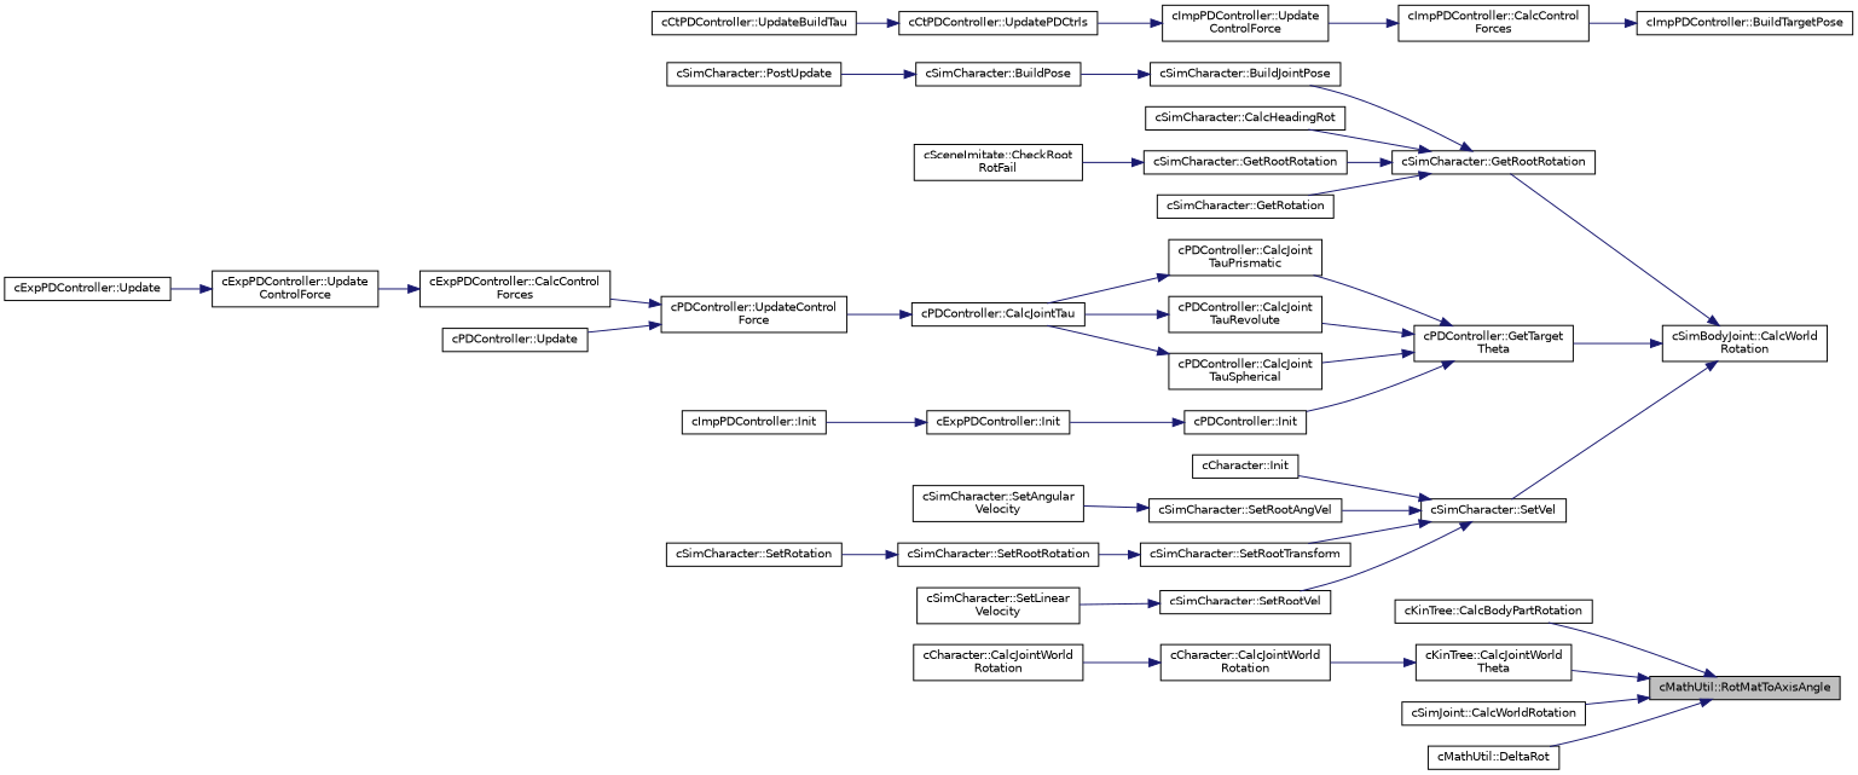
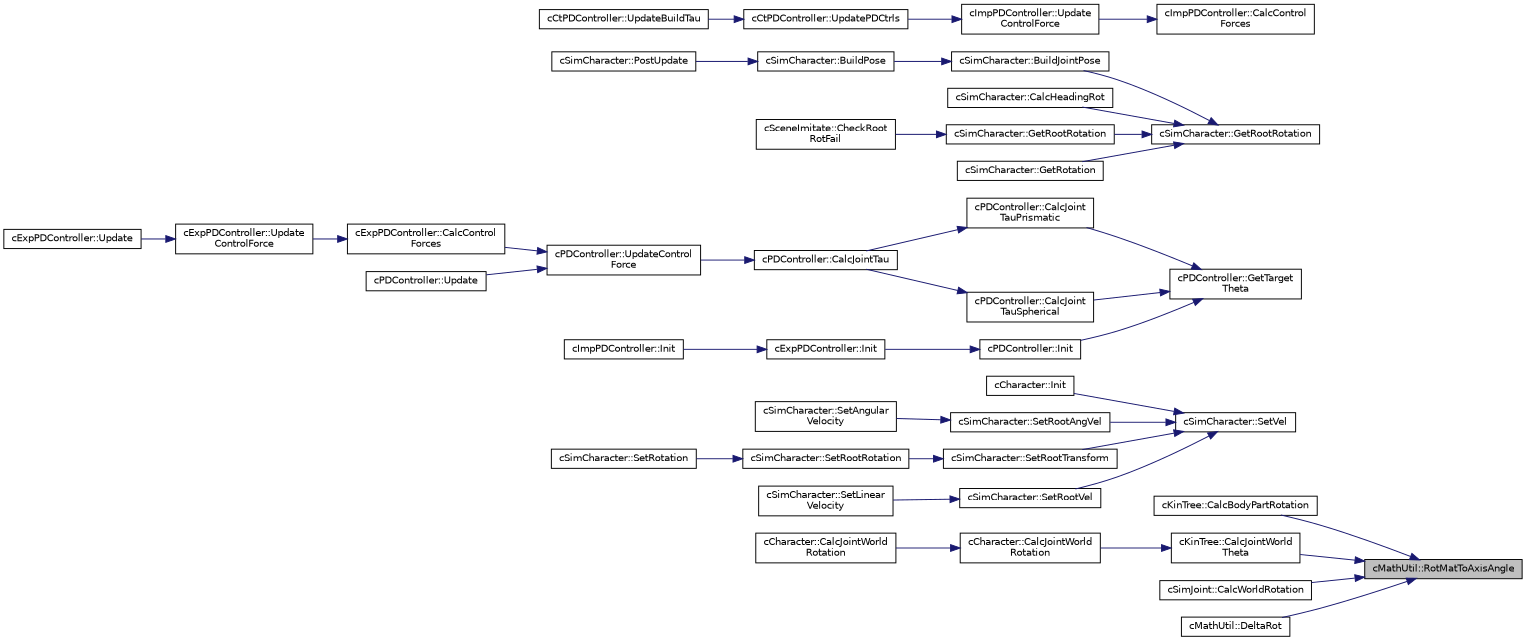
  digraph {
    rankdir=RL
    node [color=black fillcolor=white fontname=Helvetica fontsize=10 shape=record style=filled]
    edge [color=midnightblue dir=back fontname=Helvetica fontsize=10 labelfontname=Helvetica labelfontsize=10 style=solid]
    n1 [fillcolor=grey75 fontcolor=black height=0.2 label="cMathUtil::RotMatToAxisAngle" width=0.4]
    n2 [height=0.2 label="cKinTree::CalcBodyPartRotation" width=0.4]
    n3 [height=0.2 label="cKinTree::CalcJointWorld\lTheta" width=0.4]
    n4 [height=0.2 label="cSimJoint::CalcWorldRotation" width=0.4]
    n5 [height=0.2 label="cMathUtil::DeltaRot" width=0.4]
    n6 [height=0.2 label="cCharacter::CalcJointWorld\lRotation" width=0.4]
-   n7 [height=0.2 label="cSimBodyJoint::CalcWorld\lRotation" width=0.4]
    n8 [height=0.2 label="cSimCharacter::GetRootRotation" width=0.4]
    n9 [height=0.2 label="cPDController::GetTarget\lTheta" width=0.4]
    n10 [height=0.2 label="cSimCharacter::SetVel" width=0.4]
    n11 [height=0.2 label="cCharacter::CalcJointWorld\lRotation" width=0.4]
    n12 [height=0.2 label="cSimCharacter::BuildJointPose" width=0.4]
    n13 [height=0.2 label="cSimCharacter::CalcHeadingRot" width=0.4]
    n14 [height=0.2 label="cSimCharacter::GetRootRotation" width=0.4]
    n15 [height=0.2 label="cSimCharacter::GetRotation" width=0.4]
    n16 [height=0.2 label="cPDController::CalcJoint\lTauPrismatic" width=0.4]
-   n17 [height=0.2 label="cPDController::CalcJoint\lTauRevolute" width=0.4]
    n18 [height=0.2 label="cPDController::CalcJoint\lTauSpherical" width=0.4]
    n19 [height=0.2 label="cPDController::Init" width=0.4]
    n20 [height=0.2 label="cCharacter::Init" width=0.4]
    n21 [height=0.2 label="cSimCharacter::SetRootAngVel" width=0.4]
    n22 [height=0.2 label="cSimCharacter::SetRootTransform" width=0.4]
    n23 [height=0.2 label="cSimCharacter::SetRootVel" width=0.4]
    n24 [height=0.2 label="cSimCharacter::BuildPose" width=0.4]
    n25 [height=0.2 label="cSceneImitate::CheckRoot\lRotFail" width=0.4]
    n26 [height=0.2 label="cSimCharacter::PostUpdate" width=0.4]
-   n27 [height=0.2 label="cImpPDController::BuildTargetPose" width=0.4]
    n28 [height=0.2 label="cImpPDController::CalcControl\lForces" width=0.4]
    n29 [height=0.2 label="cPDController::CalcJointTau" width=0.4]
    n30 [height=0.2 label="cExpPDController::Init" width=0.4]
    n31 [height=0.2 label="cImpPDController::Update\lControlForce" width=0.4]
    n32 [height=0.2 label="cCtPDController::UpdatePDCtrls" width=0.4]
    n33 [height=0.2 label="cCtPDController::UpdateBuildTau" width=0.4]
    n34 [height=0.2 label="cPDController::UpdateControl\lForce" width=0.4]
    n35 [height=0.2 label="cExpPDController::CalcControl\lForces" width=0.4]
    n36 [height=0.2 label="cPDController::Update" width=0.4]
    n37 [height=0.2 label="cExpPDController::Update\lControlForce" width=0.4]
    n38 [height=0.2 label="cExpPDController::Update" width=0.4]
    n39 [height=0.2 label="cImpPDController::Init" width=0.4]
    n40 [height=0.2 label="cSimCharacter::SetAngular\lVelocity" width=0.4]
    n41 [height=0.2 label="cSimCharacter::SetRootRotation" width=0.4]
    n42 [height=0.2 label="cSimCharacter::SetLinear\lVelocity" width=0.4]
    n43 [height=0.2 label="cSimCharacter::SetRotation" width=0.4]
    n1 -> n2
    n1 -> n3
    n1 -> n4
    n1 -> n5
    n3 -> n6
    n6 -> n11
-   n7 -> n8
-   n7 -> n9
-   n7 -> n10
    n8 -> n12
    n8 -> n13
    n8 -> n14
    n8 -> n15
    n9 -> n16
-   n9 -> n17
    n9 -> n18
    n9 -> n19
    n10 -> n20
    n10 -> n21
    n10 -> n22
    n10 -> n23
    n12 -> n24
    n14 -> n25
    n16 -> n29
-   n17 -> n29
    n18 -> n29
    n19 -> n30
    n21 -> n40
    n22 -> n41
    n23 -> n42
    n24 -> n26
-   n27 -> n28
    n28 -> n31
    n29 -> n34
    n30 -> n39
    n31 -> n32
    n32 -> n33
    n34 -> n35
    n34 -> n36
    n35 -> n37
    n37 -> n38
    n41 -> n43
  }
